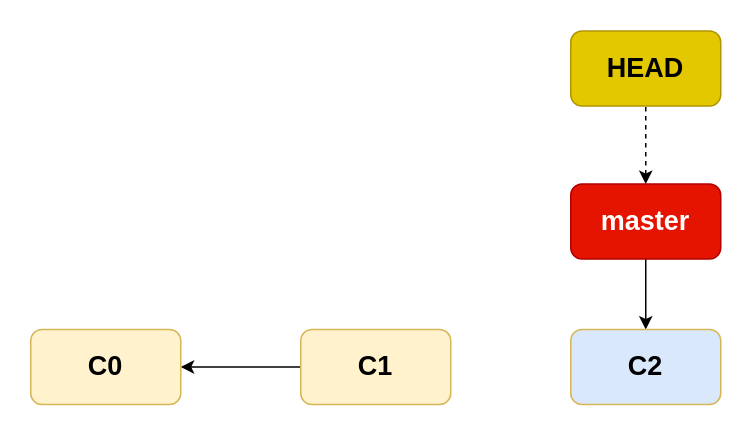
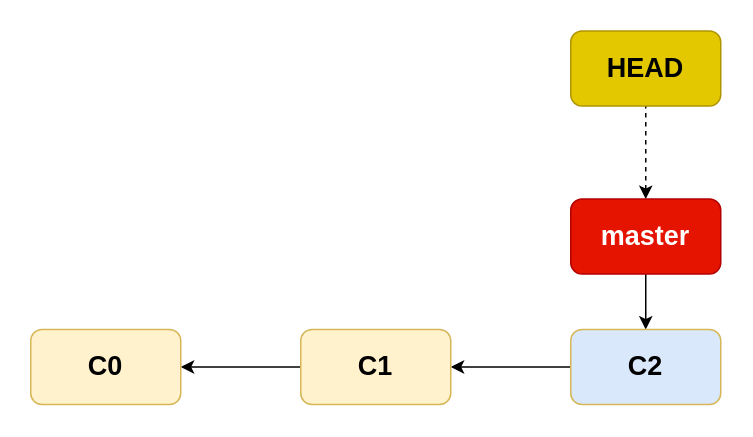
  <mxCell id="0" />
  <mxCell id="1" parent="0" />
  <mxCell id="2" value="" style="edgeStyle=none;html=1;fontSize=18;fontStyle=1;startArrow=classic;startFill=1;endArrow=none;endFill=0;" edge="1" parent="1" source="3" target="5"><mxGeometry relative="1" as="geometry" /></mxCell>
  <mxCell id="3" value="C0" style="rounded=1;whiteSpace=wrap;html=1;fillColor=#fff2cc;strokeColor=#d6b656;fontSize=18;fontStyle=1" parent="1" vertex="1"><mxGeometry x="20" y="219" width="100" height="50" as="geometry" /></mxCell>
+ <mxCell id="4" value="" style="edgeStyle=none;html=1;fontSize=18;fontStyle=1;startArrow=classic;startFill=1;endArrow=none;endFill=0;" edge="1" parent="1" source="5" target="7"><mxGeometry relative="1" as="geometry" /></mxCell>
  <mxCell id="5" value="C1" style="rounded=1;whiteSpace=wrap;html=1;fillColor=#fff2cc;strokeColor=#d6b656;fontSize=18;fontStyle=1" vertex="1" parent="1"><mxGeometry x="200" y="219" width="100" height="50" as="geometry" /></mxCell>
  <mxCell id="6" value="" style="edgeStyle=none;html=1;fontSize=18;fontStyle=1;startArrow=classic;startFill=1;endArrow=none;endFill=0;" edge="1" parent="1" source="7" target="9"><mxGeometry relative="1" as="geometry" /></mxCell>
  <mxCell id="7" value="C2" style="rounded=1;whiteSpace=wrap;html=1;fillColor=#dae8fc;strokeColor=#d6b656;fontSize=18;fontStyle=1;" vertex="1" parent="1"><mxGeometry x="380" y="219" width="100" height="50" as="geometry" /></mxCell>
  <mxCell id="8" value="" style="edgeStyle=none;html=1;fontSize=18;startArrow=classic;startFill=1;endArrow=none;endFill=0;dashed=1;" edge="1" parent="1" source="9" target="10"><mxGeometry relative="1" as="geometry" /></mxCell>
- <mxCell id="9" value="master" style="rounded=1;whiteSpace=wrap;html=1;fillColor=#e51400;strokeColor=#B20000;fontColor=#ffffff;fontSize=18;fontStyle=1" vertex="1" parent="1"><mxGeometry x="380" y="122" width="100" height="50" as="geometry" /></mxCell>
+ <mxCell id="9" value="master" style="rounded=1;whiteSpace=wrap;html=1;fillColor=#e51400;strokeColor=#B20000;fontColor=#ffffff;fontSize=18;fontStyle=1" vertex="1" parent="1"><mxGeometry x="380" y="132" width="100" height="50" as="geometry" /></mxCell>
  <mxCell id="10" value="HEAD" style="rounded=1;whiteSpace=wrap;html=1;fillColor=#e3c800;strokeColor=#B09500;fontColor=#000000;fontSize=18;fontStyle=1" vertex="1" parent="1"><mxGeometry x="380" y="20" width="100" height="50" as="geometry" /></mxCell>
